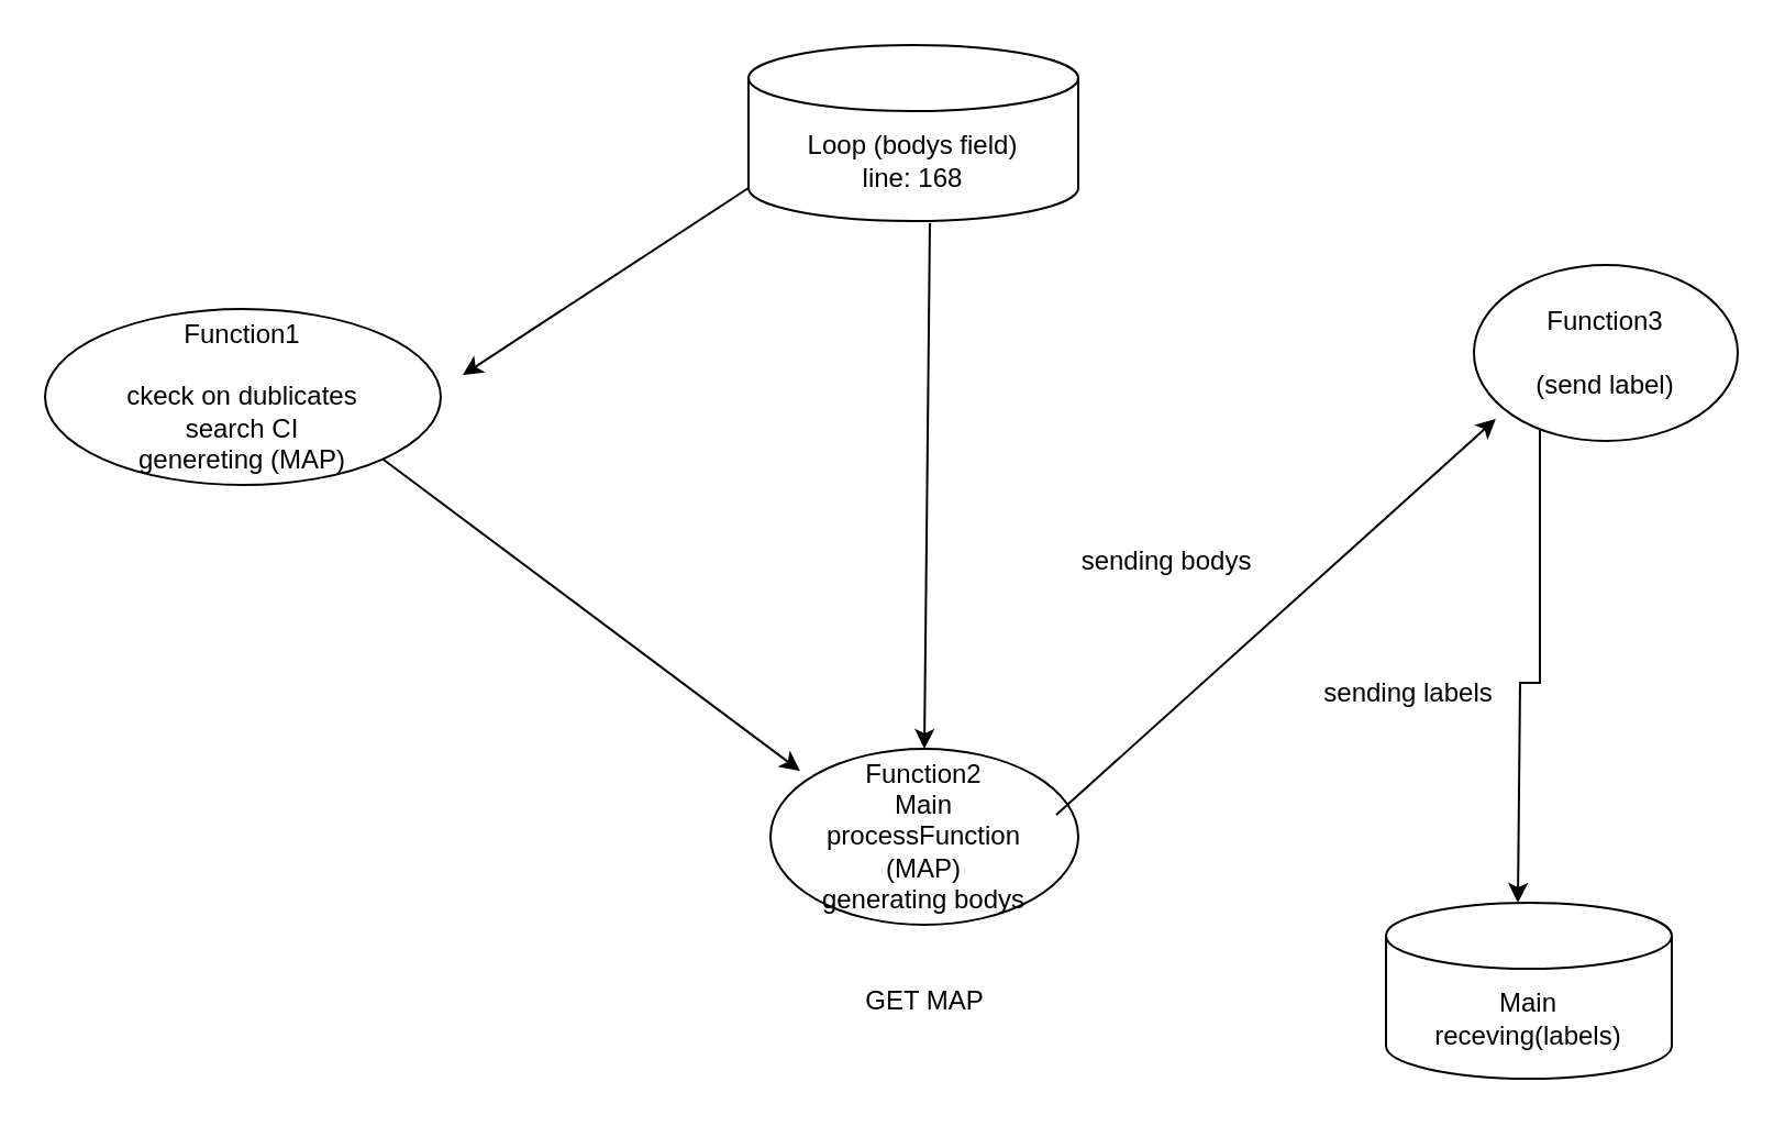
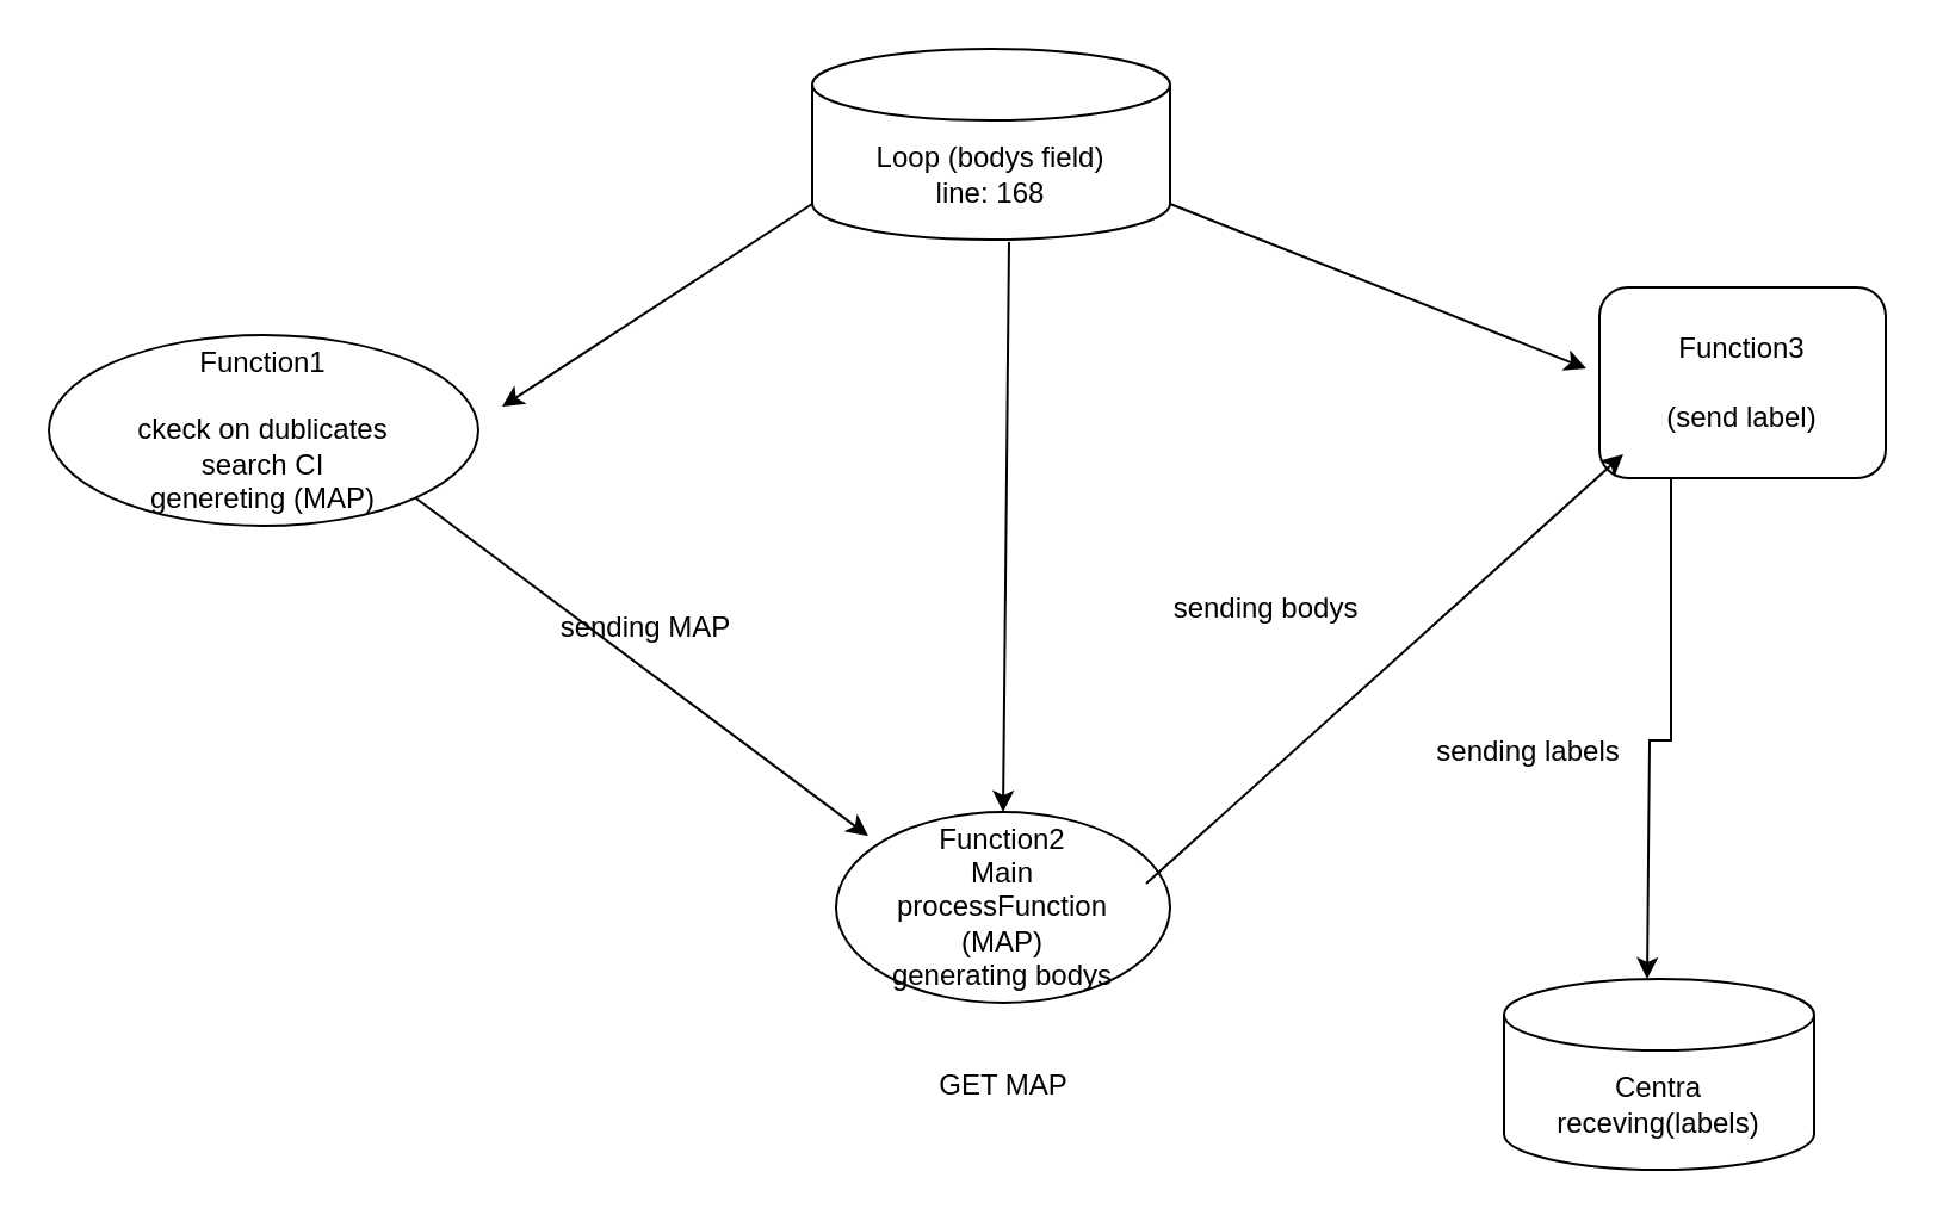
  <mxCell id="0" />
  <mxCell id="1" parent="0" />
  <mxCell id="2" value="Function1&lt;br&gt;&lt;br&gt;ckeck on dublicates&lt;br&gt;search CI&lt;br&gt;genereting (MAP)&lt;br&gt;" style="ellipse;whiteSpace=wrap;html=1;" parent="1" vertex="1"><mxGeometry x="20" y="140" width="180" height="80" as="geometry" /></mxCell>
  <mxCell id="3" value="Function2&lt;br&gt;Main&lt;br&gt;processFunction&lt;br&gt;(MAP)&lt;br&gt;generating bodys" style="ellipse;whiteSpace=wrap;html=1;" parent="1" vertex="1"><mxGeometry x="350" y="340" width="140" height="80" as="geometry" /></mxCell>
  <mxCell id="4" style="edgeStyle=orthogonalEdgeStyle;rounded=0;orthogonalLoop=1;jettySize=auto;html=1;" parent="1" source="5" edge="1"><mxGeometry relative="1" as="geometry"><mxPoint x="690" y="410" as="targetPoint" /><Array as="points"><mxPoint x="700" y="170" /><mxPoint x="700" y="310" /><mxPoint x="691" y="310" /></Array></mxGeometry></mxCell>
- <mxCell id="5" value="Function3&lt;br&gt;&lt;br&gt;(send label)" style="ellipse;whiteSpace=wrap;html=1;" parent="1" vertex="1"><mxGeometry x="670" y="120" width="120" height="80" as="geometry" /></mxCell>
+ <mxCell id="5" value="Function3&lt;br&gt;&lt;br&gt;(send label)" style="whiteSpace=wrap;html=1;rounded=1;" parent="1" vertex="1"><mxGeometry x="670" y="120" width="120" height="80" as="geometry" /></mxCell>
  <mxCell id="6" value="Loop (bodys field)&lt;br&gt;line: 168" style="shape=cylinder3;whiteSpace=wrap;html=1;boundedLbl=1;backgroundOutline=1;size=15;" parent="1" vertex="1"><mxGeometry x="340" y="20" width="150" height="80" as="geometry" /></mxCell>
- <mxCell id="7" value="Main&lt;br&gt;receving(labels)" style="shape=cylinder3;whiteSpace=wrap;html=1;boundedLbl=1;backgroundOutline=1;size=15;" parent="1" vertex="1"><mxGeometry x="630" y="410" width="130" height="80" as="geometry" /></mxCell>
+ <mxCell id="7" value="Centra&lt;br&gt;receving(labels)" style="shape=cylinder3;whiteSpace=wrap;html=1;boundedLbl=1;backgroundOutline=1;size=15;" parent="1" vertex="1"><mxGeometry x="630" y="410" width="130" height="80" as="geometry" /></mxCell>
  <mxCell id="8" value="" style="endArrow=classic;html=1;rounded=0;exitX=0.55;exitY=1.013;exitDx=0;exitDy=0;exitPerimeter=0;entryX=0.5;entryY=0;entryDx=0;entryDy=0;" parent="1" source="6" target="3" edge="1"><mxGeometry width="50" height="50" relative="1" as="geometry"><mxPoint x="375" y="250" as="sourcePoint" /><mxPoint x="425" y="200" as="targetPoint" /></mxGeometry></mxCell>
  <mxCell id="9" value="" style="endArrow=classic;html=1;rounded=0;exitX=0;exitY=1;exitDx=0;exitDy=-15;exitPerimeter=0;" parent="1" source="6" edge="1"><mxGeometry width="50" height="50" relative="1" as="geometry"><mxPoint x="360" y="110" as="sourcePoint" /><mxPoint x="210" y="170" as="targetPoint" /></mxGeometry></mxCell>
+ <mxCell id="10" value="" style="endArrow=classic;html=1;rounded=0;exitX=1;exitY=1;exitDx=0;exitDy=-15;exitPerimeter=0;entryX=-0.046;entryY=0.425;entryDx=0;entryDy=0;entryPerimeter=0;" parent="1" source="6" target="5" edge="1"><mxGeometry width="50" height="50" relative="1" as="geometry"><mxPoint x="560" y="180" as="sourcePoint" /><mxPoint x="610" y="130" as="targetPoint" /></mxGeometry></mxCell>
  <mxCell id="11" value="" style="endArrow=classic;html=1;rounded=0;exitX=1;exitY=1;exitDx=0;exitDy=0;entryX=0.096;entryY=0.125;entryDx=0;entryDy=0;entryPerimeter=0;" parent="1" source="2" target="3" edge="1"><mxGeometry width="50" height="50" relative="1" as="geometry"><mxPoint x="360" y="260" as="sourcePoint" /><mxPoint x="410" y="210" as="targetPoint" /></mxGeometry></mxCell>
  <mxCell id="12" value="" style="endArrow=classic;html=1;rounded=0;entryX=0.083;entryY=0.875;entryDx=0;entryDy=0;entryPerimeter=0;" parent="1" target="5" edge="1"><mxGeometry width="50" height="50" relative="1" as="geometry"><mxPoint x="480" y="370" as="sourcePoint" /><mxPoint x="530" y="320" as="targetPoint" /></mxGeometry></mxCell>
+ <mxCell id="13" value="sending MAP" style="text;html=1;align=center;verticalAlign=middle;resizable=0;points=[];autosize=1;strokeColor=none;fillColor=none;" parent="1" vertex="1"><mxGeometry x="225" y="248" width="90" height="30" as="geometry" /></mxCell>
  <mxCell id="14" value="GET MAP" style="text;html=1;align=center;verticalAlign=middle;resizable=0;points=[];autosize=1;strokeColor=none;fillColor=none;" parent="1" vertex="1"><mxGeometry x="380" y="440" width="80" height="30" as="geometry" /></mxCell>
  <mxCell id="15" value="sending bodys" style="text;html=1;align=center;verticalAlign=middle;resizable=0;points=[];autosize=1;strokeColor=none;fillColor=none;" parent="1" vertex="1"><mxGeometry x="480" y="240" width="100" height="30" as="geometry" /></mxCell>
  <mxCell id="16" value="sending labels" style="text;html=1;align=center;verticalAlign=middle;resizable=0;points=[];autosize=1;strokeColor=none;fillColor=none;" parent="1" vertex="1"><mxGeometry x="590" y="300" width="100" height="30" as="geometry" /></mxCell>
